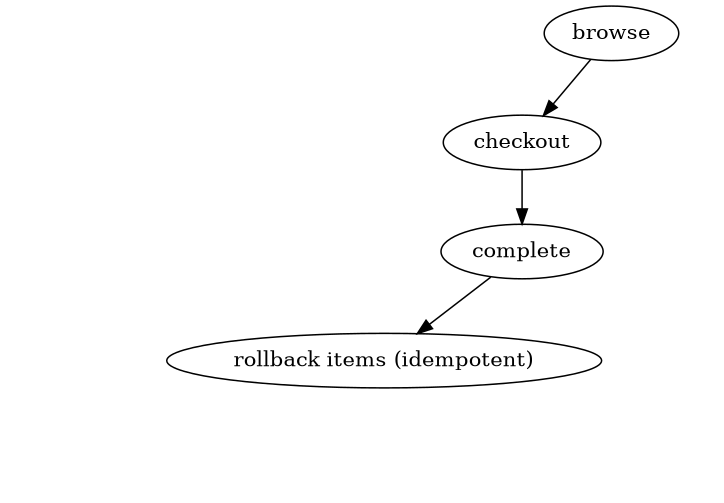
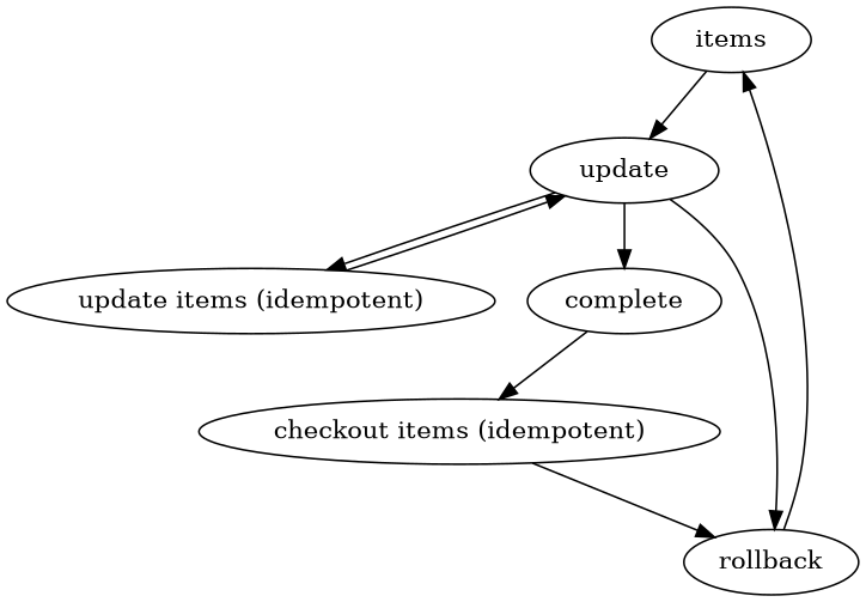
  digraph {
-   browse
-   checkout
+   browse [label=items]
+   checkout [label=update]
+   "update items (idempotent)"
    complete
-   "rollback items (idempotent)"
+   rollback
+   "rollback items (idempotent)" [label="checkout items (idempotent)"]
    browse -> checkout
+   checkout -> "update items (idempotent)"
    checkout -> complete
+   checkout -> rollback
+   "update items (idempotent)" -> checkout
    complete -> "rollback items (idempotent)"
+   rollback -> browse
+   "rollback items (idempotent)" -> rollback
  }
